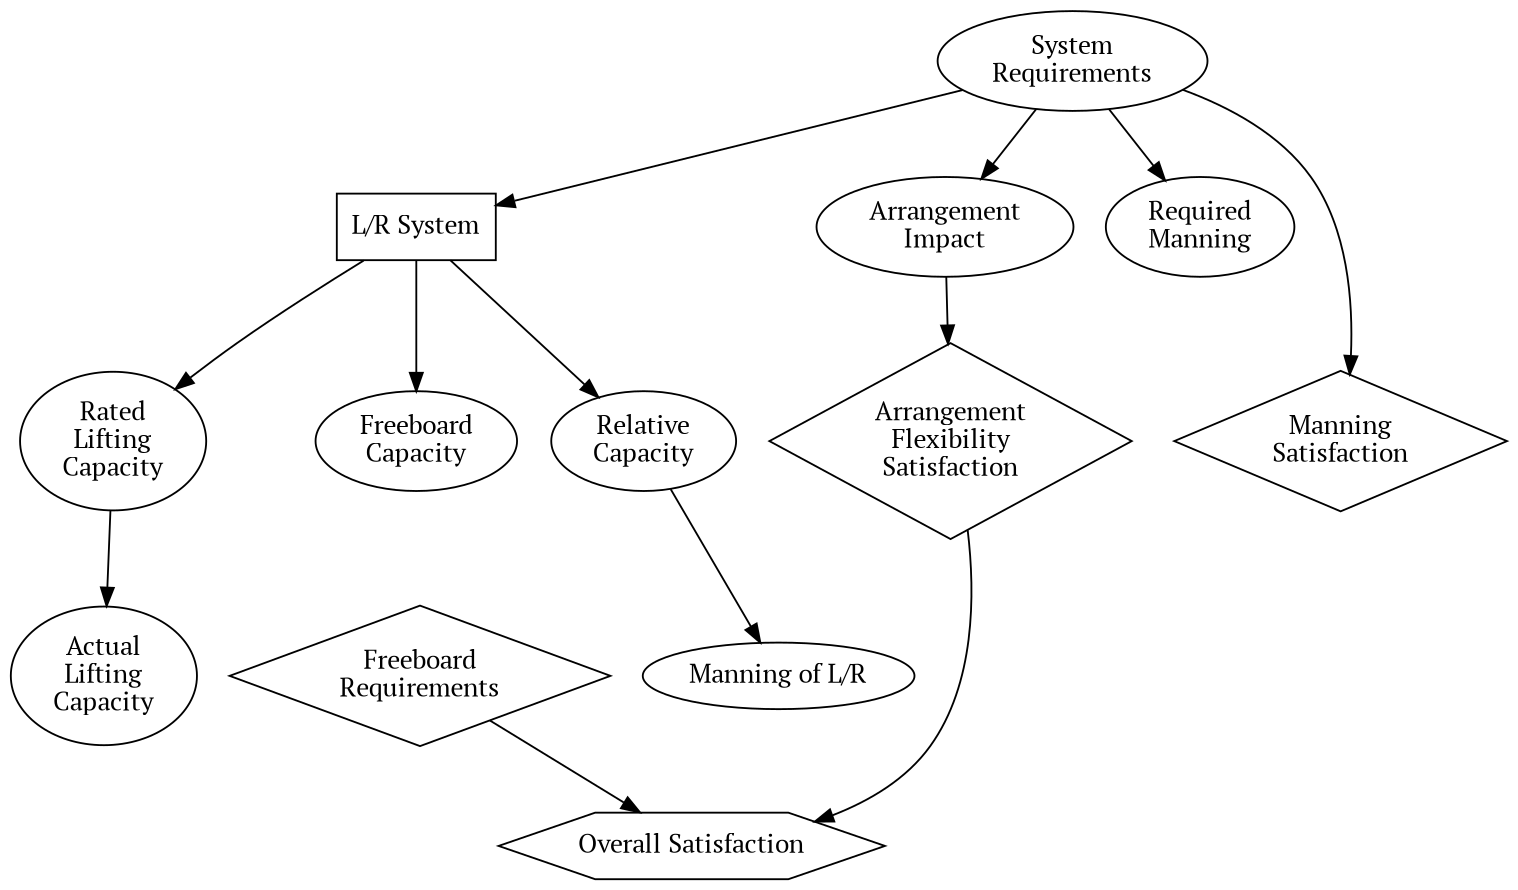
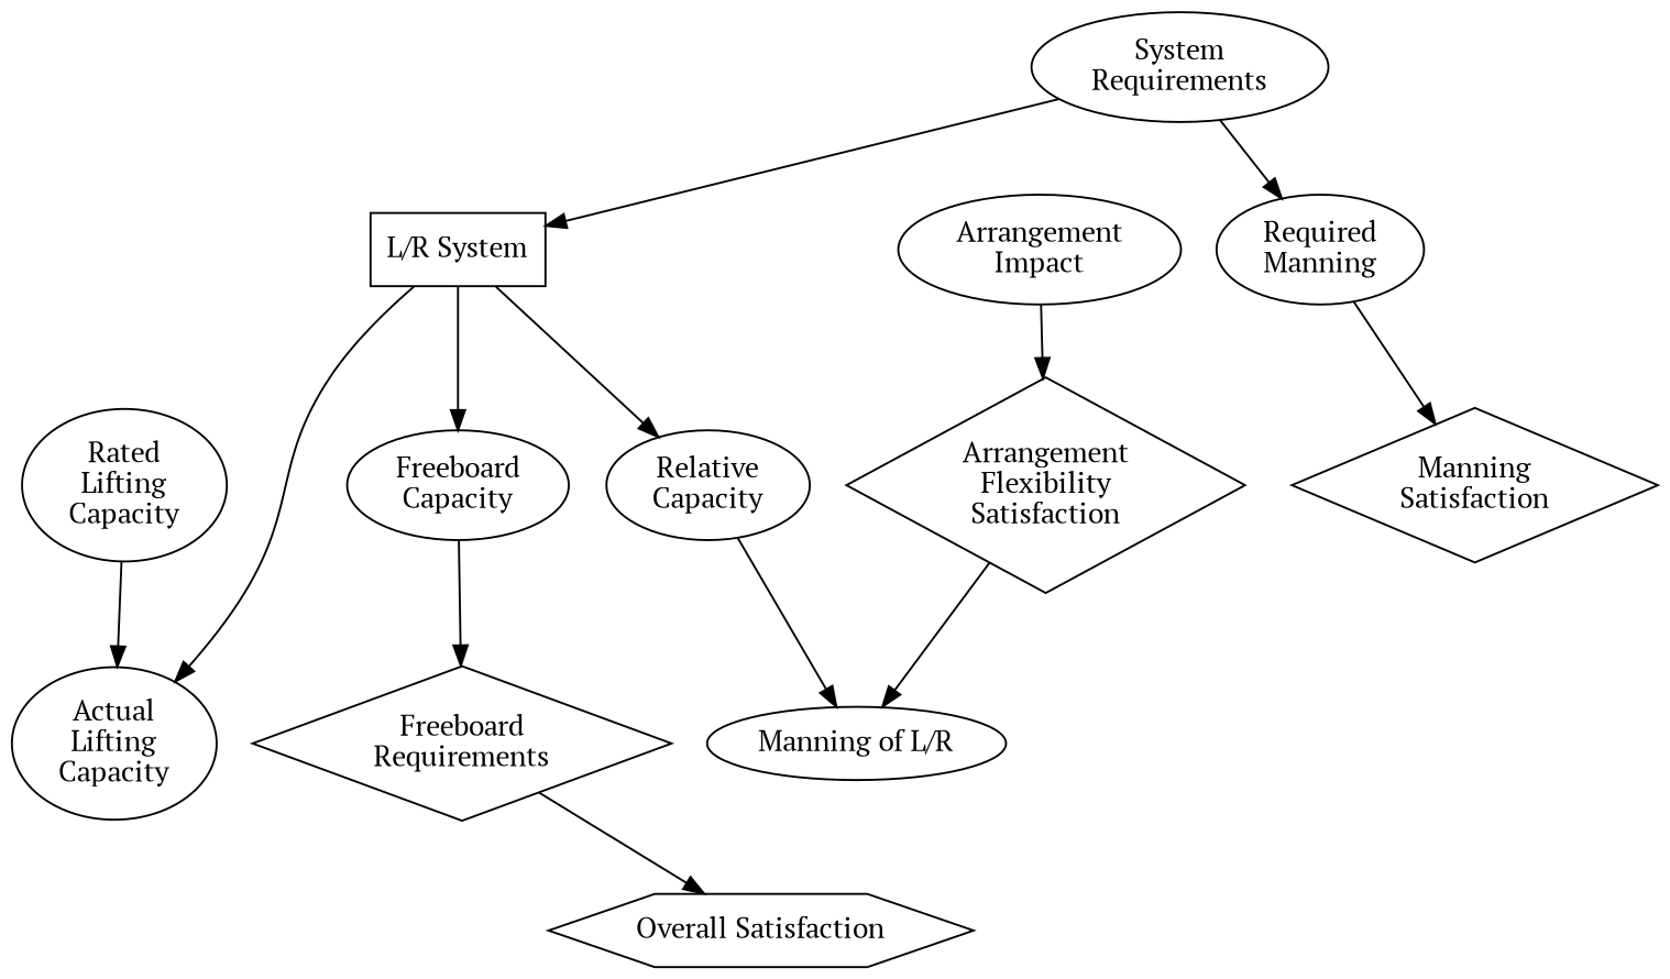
  digraph {
    fontname="PT Serif"
    node [fontname="PT Serif"]
    edge [fontname="PT Serif"]
    n1 [label="L/R System" shape=box]
    n2 [label="Freeboard\nCapacity"]
    n3 [label="Relative\nCapacity"]
    n4 [label="Rated\nLifting\nCapacity"]
    n5 [label="System\nRequirements"]
    n6 [label="Arrangement\nImpact"]
    n7 [label="Required\nManning"]
    n8 [label="Freeboard\nRequirements" shape=diamond]
    n9 [label="Manning of L/R"]
    n10 [label="Actual\nLifting\nCapacity"]
    n11 [label="Arrangement\nFlexibility\nSatisfaction" shape=diamond]
    n12 [label="Manning\nSatisfaction" shape=diamond]
    n13 [label="Overall Satisfaction" shape=hexagon]
    n1 -> n2
    n1 -> n3
-   n1 -> n4
+   n1 -> n10
+   n2 -> n8
    n3 -> n9
    n4 -> n10
    n5 -> n1
-   n5 -> n6
    n5 -> n7
    n6 -> n11
-   n5 -> n12
+   n7 -> n12
    n8 -> n13
-   n11 -> n13
+   n11 -> n9
  }
